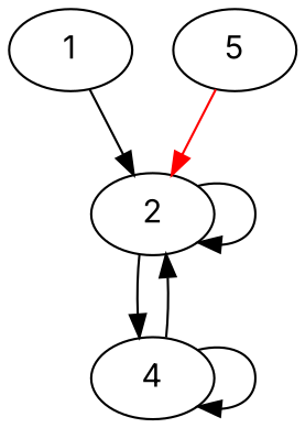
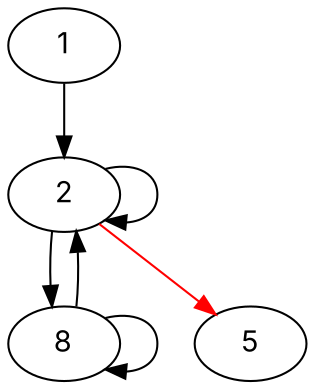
  digraph {
    fontname=Inter
    node [fontname=Inter]
    edge [fontname=Inter]
    1
    2
-   4
+   4 [label=8]
    5
    1 -> 2
    2 -> 2
    2 -> 4
    4 -> 2
    4 -> 4
-   5 -> 2 [color=red]
+   2 -> 5 [color=red]
  }
